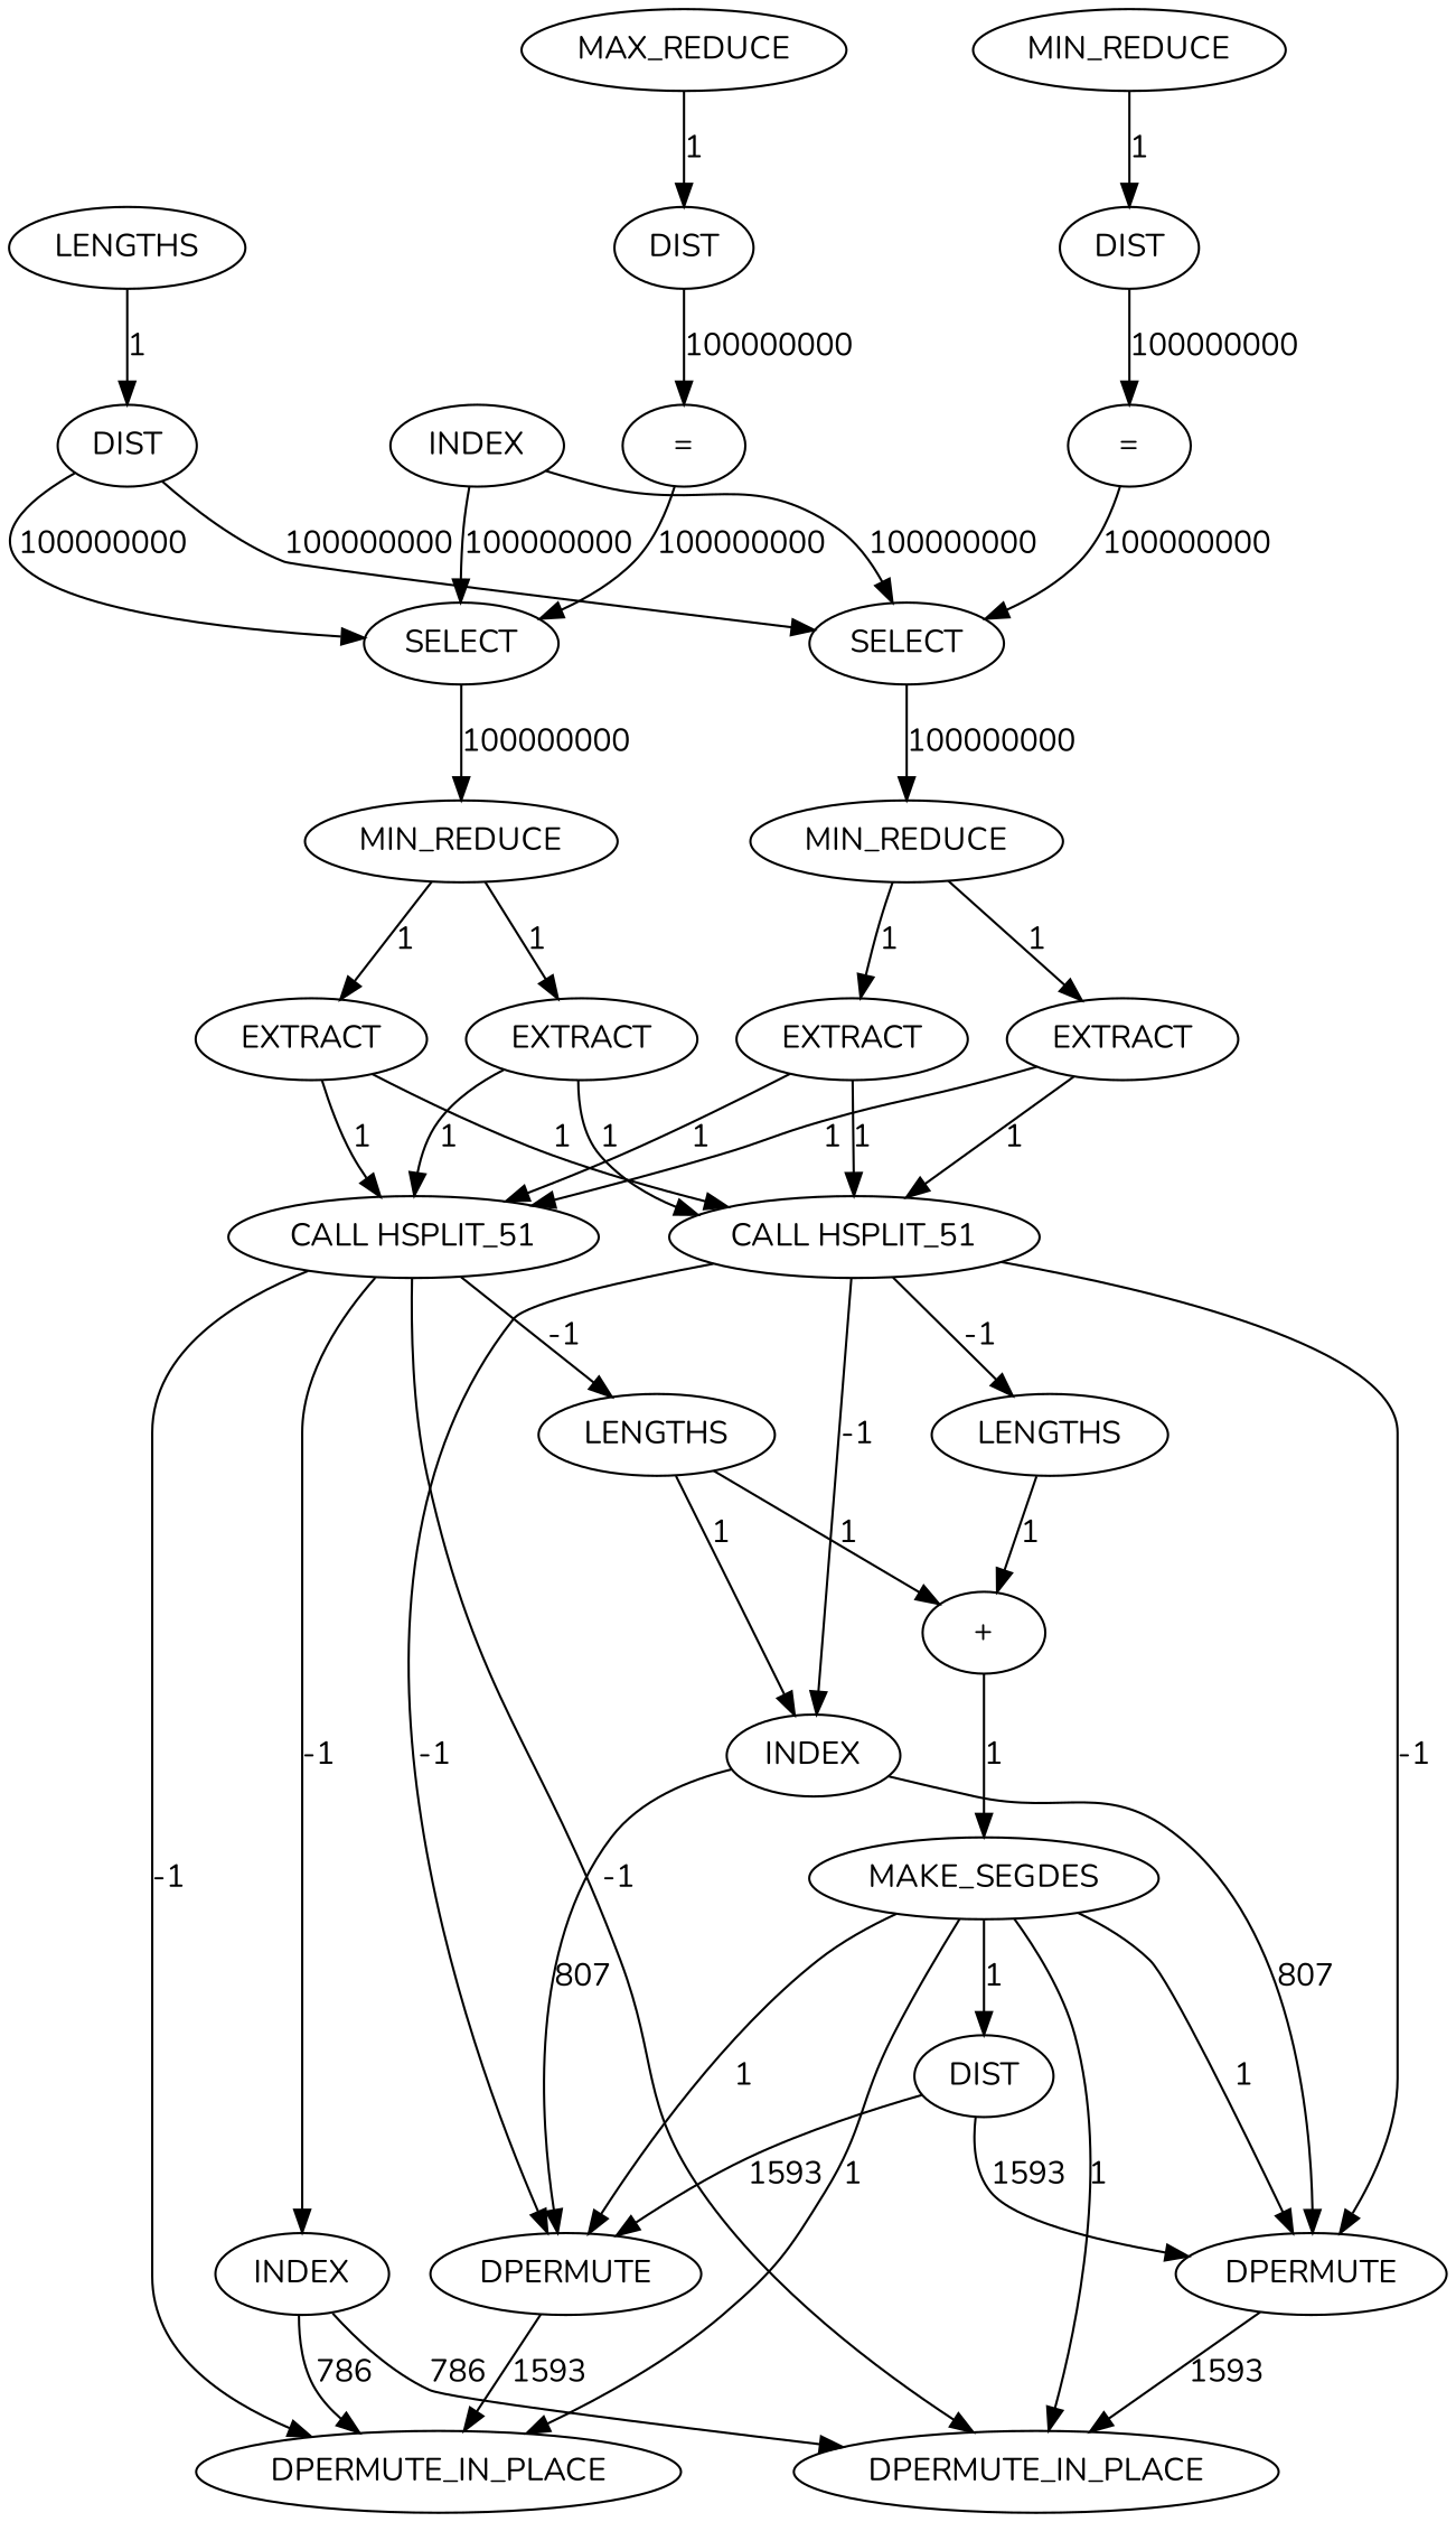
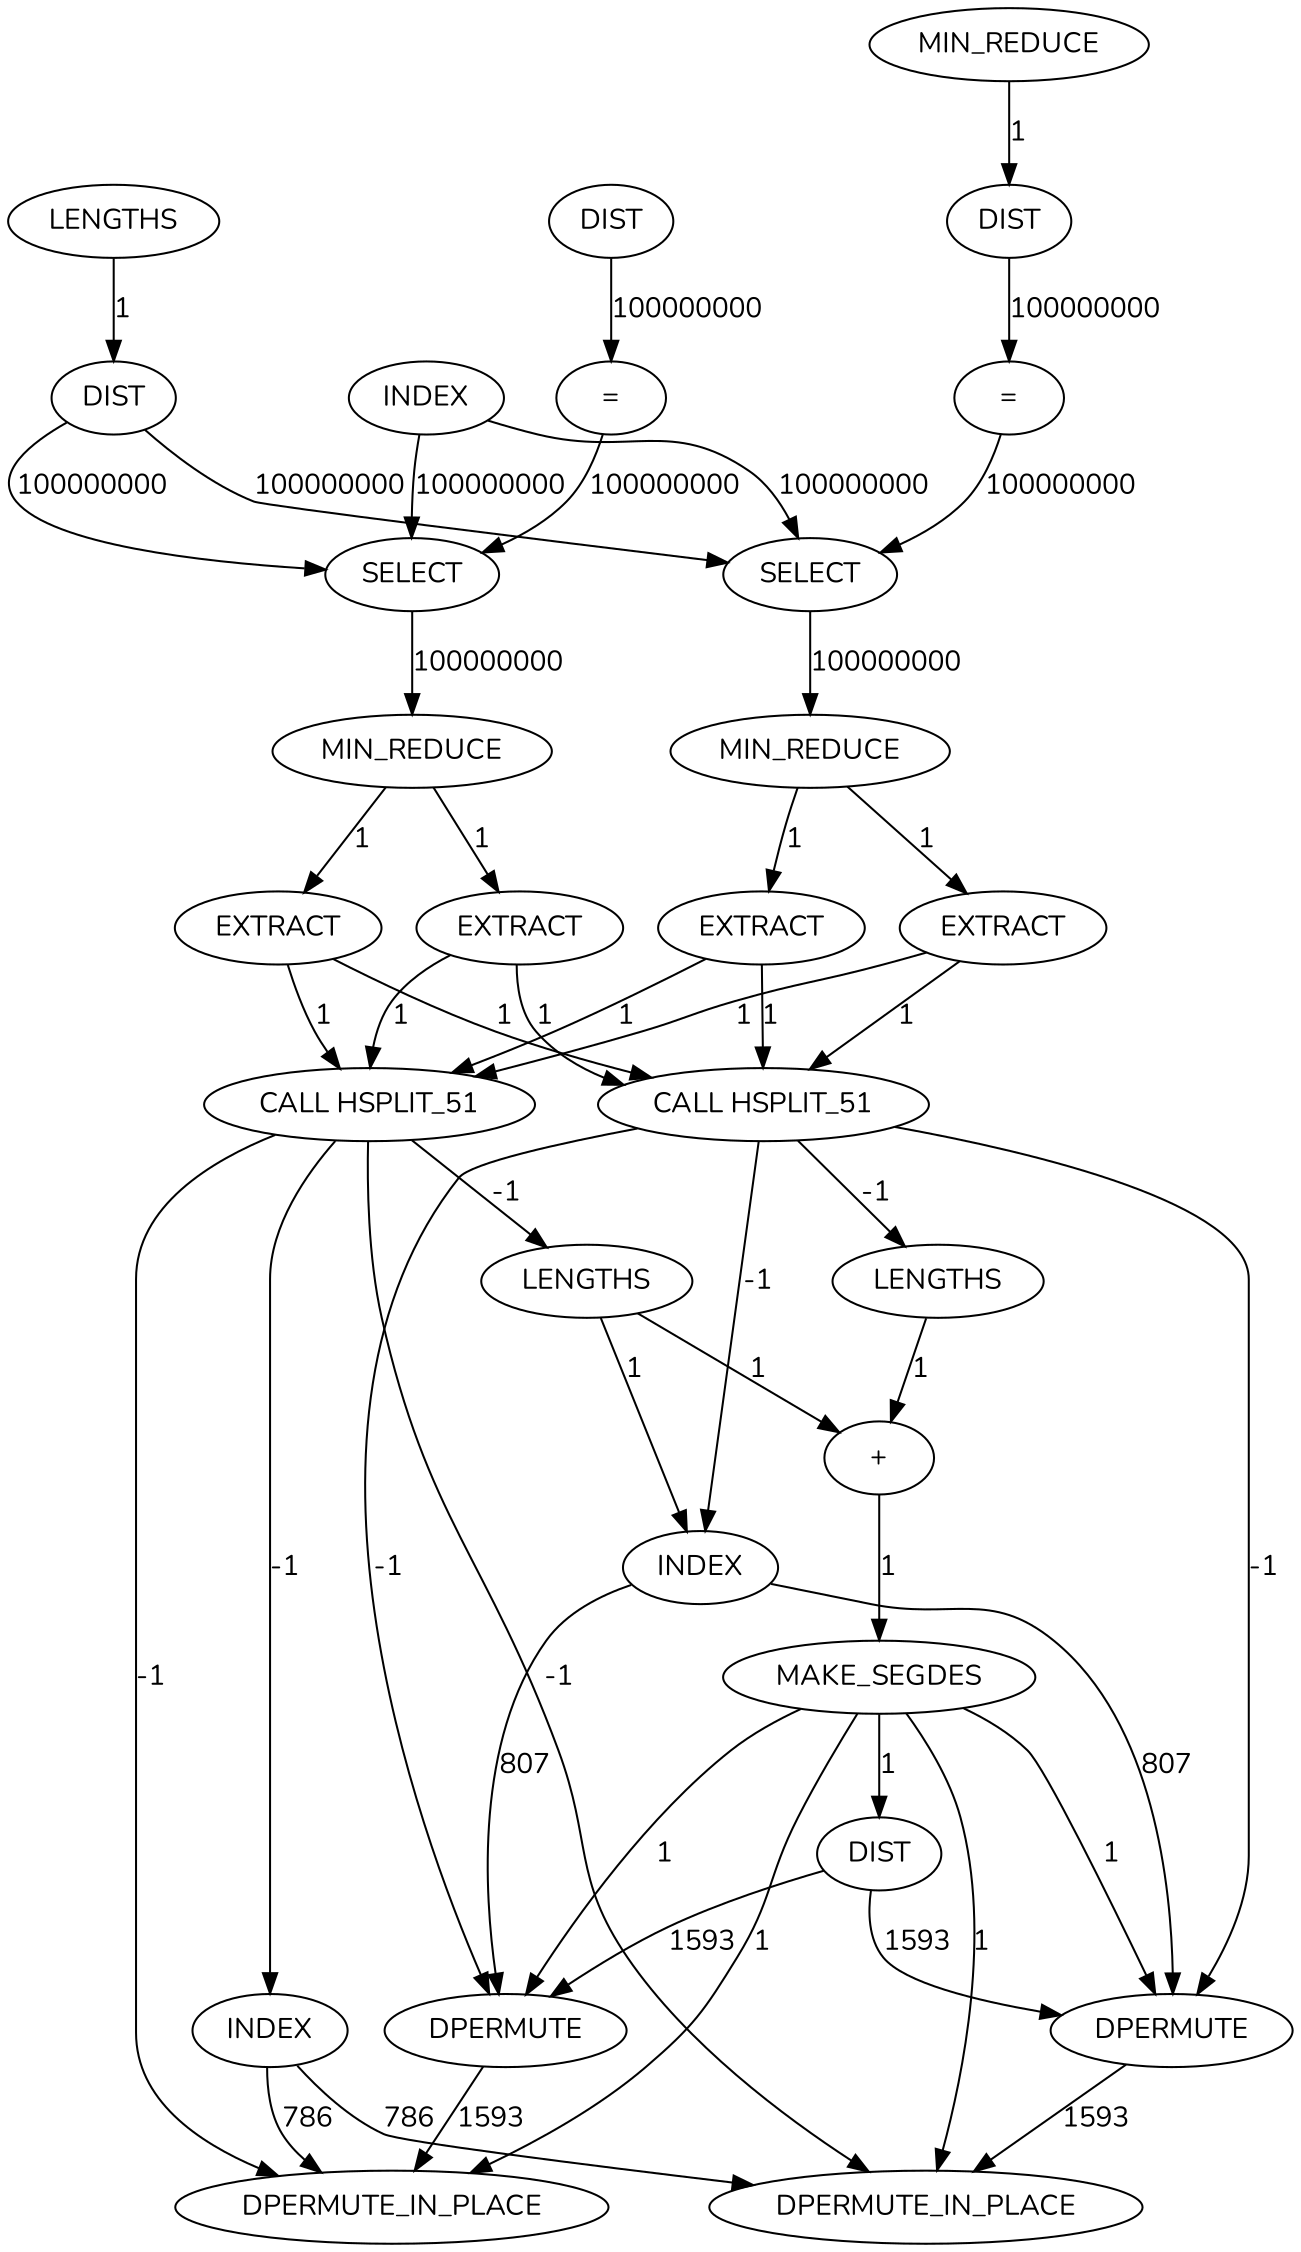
  digraph {
    fontname=Nunito
    node [cost=43 fontname=Nunito]
    edge [cost=1 fontname=Nunito]
    n1 [cost=75965305 label="="]
    n2 [cost=151605659 label=SELECT]
    n3 [cost=86 label=MAKE_SEGDES]
    n4 [cost=1935 label=DPERMUTE_IN_PLACE]
    n5 [cost=1892 label=DPERMUTE_IN_PLACE]
    n6 [cost=1333 label=DPERMUTE]
    n7 [cost=1204 label=DPERMUTE]
    n8 [label=DIST]
    n9 [cost=1462 label=DIST]
    n10 [cost=75882788 label="="]
    n11 [label=LENGTHS]
    n12 [cost=473 label=INDEX]
    n13 [cost=86 label="+"]
    n14 [label=LENGTHS]
    n15 [cost=2236 label=DIST]
    n16 [cost=2150 label=EXTRACT]
    n17 [cost=0 label="CALL HSPLIT_51"]
    n18 [cost=0 label="CALL HSPLIT_51"]
    n19 [cost=22274 label=EXTRACT]
    n20 [cost=300031941 label=SELECT]
    n21 [cost=71637699 label=MIN_REDUCE]
    n22 [cost=430 label=DIST]
    n23 [cost=74353708 label=MIN_REDUCE]
    n24 [cost=21973 label=EXTRACT]
    n25 [cost=1462 label=INDEX]
-   n26 [cost=73695765 label=MAX_REDUCE]
    n27 [cost=946 label=EXTRACT]
    n28 [cost=5117 label=LENGTHS]
    n29 [cost=516 label=INDEX]
    n30 [cost=71673475 label=MIN_REDUCE]
    n1 -> n2 [cost=100000000 label=100000000]
    n2 -> n30 [cost=100000000 label=100000000]
    n3 -> n4 [label=1]
    n3 -> n5 [label=1]
    n3 -> n6 [label=1]
    n3 -> n7 [label=1]
    n3 -> n8 [label=1]
    n6 -> n5 [cost=1593 label=1593]
    n7 -> n4 [cost=1593 label=1593]
    n8 -> n6 [cost=1593 label=1593]
    n8 -> n7 [cost=1593 label=1593]
    n9 -> n10 [cost=100000000 label=100000000]
    n10 -> n20 [cost=100000000 label=100000000]
    n11 -> n12 [label=1]
    n11 -> n13 [label=1]
    n12 -> n6 [cost=807 label=807]
    n12 -> n7 [cost=807 label=807]
    n13 -> n3 [label=1]
    n14 -> n13 [label=1]
    n15 -> n1 [cost=100000000 label=100000000]
    n16 -> n17 [label=1]
    n16 -> n18 [label=1]
    n17 -> n6 [cost=-1 label=-1]
    n17 -> n7 [cost=-1 label=-1]
    n17 -> n12 [cost=-1 label=-1]
    n17 -> n14 [cost=-1 label=-1]
    n18 -> n4 [cost=-1 label=-1]
    n18 -> n5 [cost=-1 label=-1]
    n18 -> n11 [cost=-1 label=-1]
    n18 -> n29 [cost=-1 label=-1]
    n19 -> n17 [label=1]
    n19 -> n18 [label=1]
    n20 -> n21 [cost=100000000 label=100000000]
    n21 -> n19 [label=1]
    n21 -> n27 [label=1]
    n22 -> n2 [cost=100000000 label=100000000]
    n22 -> n20 [cost=100000000 label=100000000]
    n23 -> n9 [label=1]
    n24 -> n17 [label=1]
    n24 -> n18 [label=1]
    n25 -> n2 [cost=100000000 label=100000000]
    n25 -> n20 [cost=100000000 label=100000000]
-   n26 -> n15 [label=1]
    n27 -> n17 [label=1]
    n27 -> n18 [label=1]
    n28 -> n22 [label=1]
    n29 -> n4 [cost=786 label=786]
    n29 -> n5 [cost=786 label=786]
    n30 -> n16 [label=1]
    n30 -> n24 [label=1]
  }
